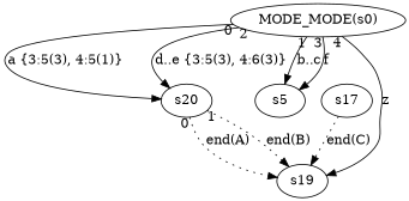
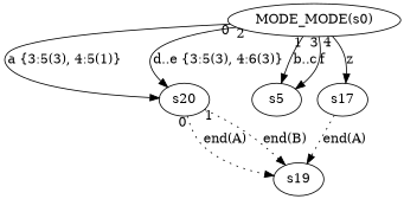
  digraph {
    rankdir=TB
    edge [taillabel=0]
    n1 [label="MODE_MODE(s0)"]
    s20
    s5
    s17
    s19
    n1 -> s20 [label="a {3:5(3), 4:5(1)}"]
    n1 -> s20 [label="d..e {3:5(3), 4:6(3)}" taillabel=2]
    n1 -> s5 [label="b..c" taillabel=1]
    n1 -> s5 [label=f taillabel=3]
-   n1 -> s19 [label=z taillabel=4]
+   n1 -> s17 [label=z taillabel=4]
    s20 -> s19 [label="end(A)" style=dotted]
    s20 -> s19 [label="end(B)" style=dotted taillabel=1]
-   s17 -> s19 [label="end(C)" style=dotted taillabel=""]
+   s17 -> s19 [label="end(A)" style=dotted taillabel=""]
  }
